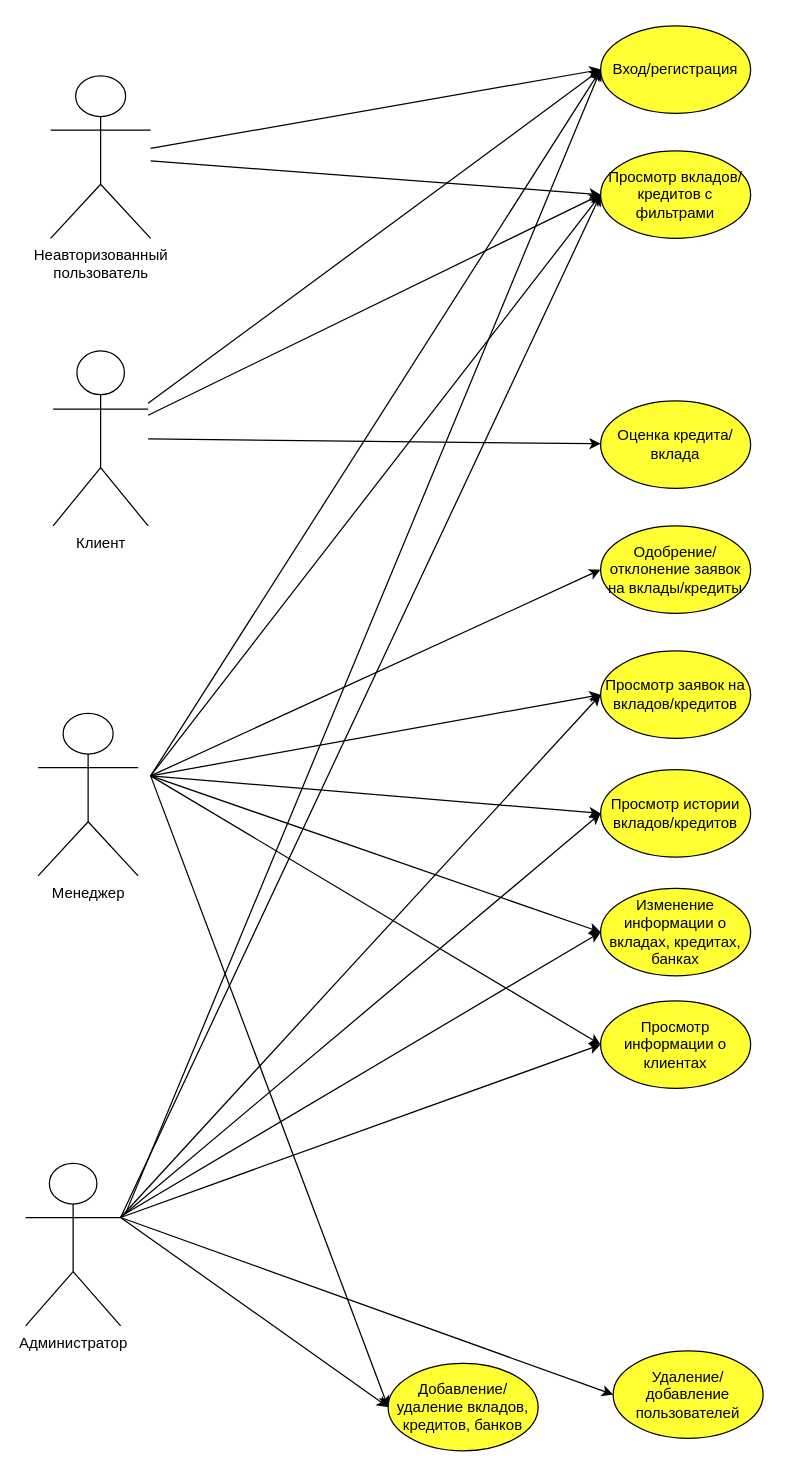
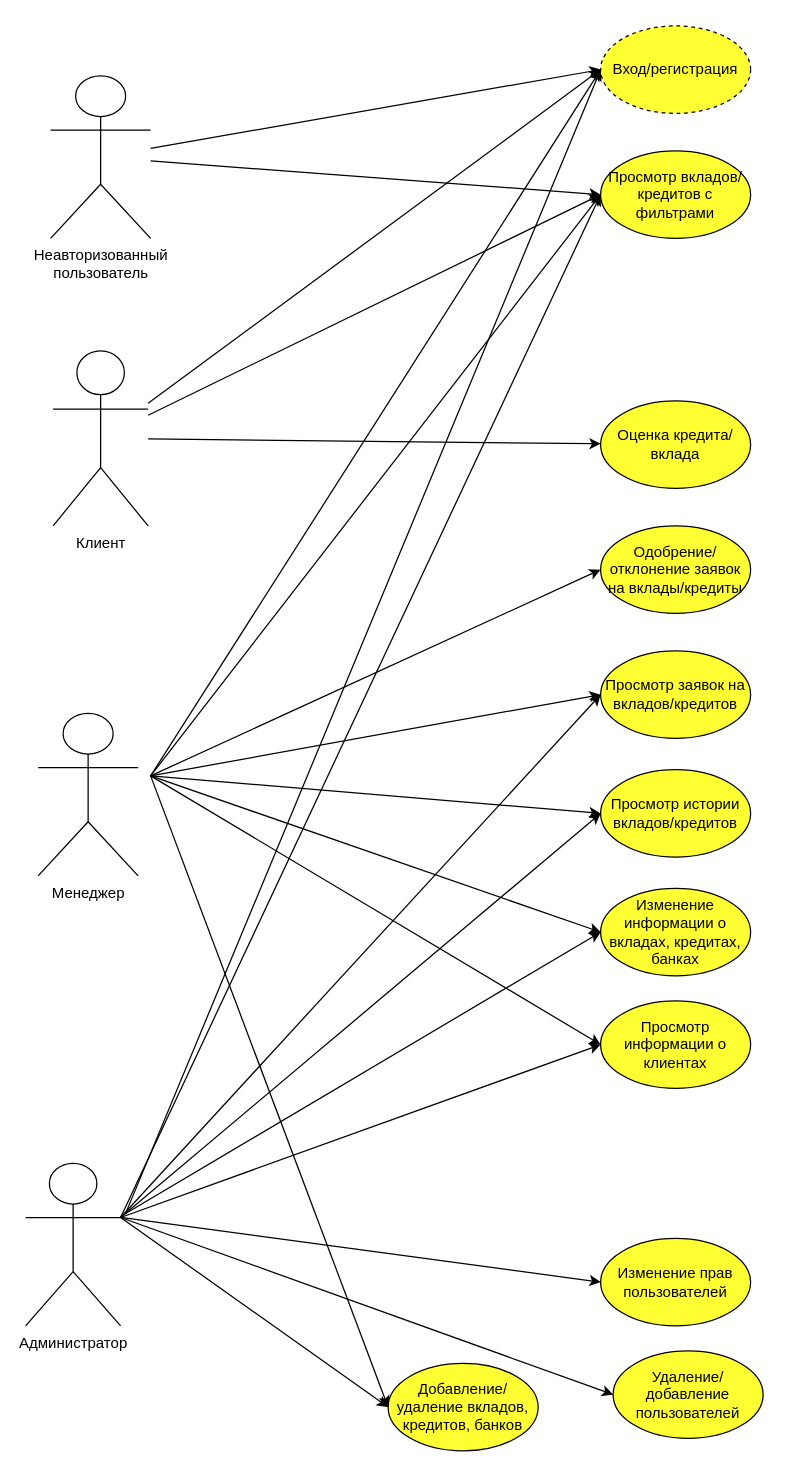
  <mxCell id="0" />
  <mxCell id="1" parent="0" />
  <mxCell id="2" value="Неавторизованный &lt;br&gt;пользователь" style="shape=umlActor;verticalLabelPosition=bottom;verticalAlign=top;html=1;outlineConnect=0;" parent="1" vertex="1"><mxGeometry x="40" y="60" width="80" height="130" as="geometry" /></mxCell>
  <mxCell id="3" value="Менеджер" style="shape=umlActor;verticalLabelPosition=bottom;verticalAlign=top;html=1;outlineConnect=0;" parent="1" vertex="1"><mxGeometry x="30" y="570" width="80" height="130" as="geometry" /></mxCell>
  <mxCell id="4" value="Администратор" style="shape=umlActor;verticalLabelPosition=bottom;verticalAlign=top;html=1;outlineConnect=0;" parent="1" vertex="1"><mxGeometry x="20" y="930" width="76" height="130" as="geometry" /></mxCell>
  <mxCell id="5" value="Клиент" style="shape=umlActor;verticalLabelPosition=bottom;verticalAlign=top;html=1;outlineConnect=0;" parent="1" vertex="1"><mxGeometry x="42" y="280" width="76" height="140" as="geometry" /></mxCell>
- <mxCell id="6" value="Вход/регистрация" style="ellipse;whiteSpace=wrap;html=1;fillColor=#FFFF33;" parent="1" vertex="1"><mxGeometry x="480" y="20" width="120" height="70" as="geometry" /></mxCell>
+ <mxCell id="6" value="Вход/регистрация" style="ellipse;whiteSpace=wrap;html=1;fillColor=#FFFF33;dashed=1;" parent="1" vertex="1"><mxGeometry x="480" y="20" width="120" height="70" as="geometry" /></mxCell>
  <mxCell id="7" value="Просмотр вкладов/кредитов с фильтрами" style="ellipse;whiteSpace=wrap;html=1;fillColor=#FFFF33;" parent="1" vertex="1"><mxGeometry x="480" y="120" width="120" height="70" as="geometry" /></mxCell>
  <mxCell id="8" value="Одобрение/отклонение заявок на вклады/кредиты" style="ellipse;whiteSpace=wrap;html=1;fillColor=#FFFF33;" vertex="1" parent="1"><mxGeometry x="480" y="420" width="120" height="70" as="geometry" /></mxCell>
  <mxCell id="9" value="Просмотр заявок на вкладов/кредитов" style="ellipse;whiteSpace=wrap;html=1;fillColor=#FFFF33;" vertex="1" parent="1"><mxGeometry x="480" y="520" width="120" height="70" as="geometry" /></mxCell>
  <mxCell id="10" value="Просмотр истории вкладов/кредитов" style="ellipse;whiteSpace=wrap;html=1;fillColor=#FFFF33;" vertex="1" parent="1"><mxGeometry x="480" y="615" width="120" height="70" as="geometry" /></mxCell>
  <mxCell id="11" value="Изменение информации о вкладах, кредитах, банках" style="ellipse;whiteSpace=wrap;html=1;fillColor=#FFFF33;" vertex="1" parent="1"><mxGeometry x="480" y="710" width="120" height="70" as="geometry" /></mxCell>
  <mxCell id="12" value="Просмотр информации о клиентах" style="ellipse;whiteSpace=wrap;html=1;fillColor=#FFFF33;" vertex="1" parent="1"><mxGeometry x="480" y="800" width="120" height="70" as="geometry" /></mxCell>
+ <mxCell id="13" value="Изменение прав пользователей" style="ellipse;whiteSpace=wrap;html=1;fillColor=#FFFF33;" vertex="1" parent="1"><mxGeometry x="480" y="990" width="120" height="70" as="geometry" /></mxCell>
  <mxCell id="14" value="Удаление/добавление пользователей" style="ellipse;whiteSpace=wrap;html=1;fillColor=#FFFF33;" vertex="1" parent="1"><mxGeometry x="490" y="1080" width="120" height="70" as="geometry" /></mxCell>
  <mxCell id="15" value="Оценка кредита/вклада" style="ellipse;whiteSpace=wrap;html=1;fillColor=#FFFF33;" vertex="1" parent="1"><mxGeometry x="480" y="320" width="120" height="70" as="geometry" /></mxCell>
  <mxCell id="16" value="" style="endArrow=classic;html=1;rounded=0;entryX=0;entryY=0.5;entryDx=0;entryDy=0;" edge="1" parent="1" source="2" target="6"><mxGeometry width="50" height="50" relative="1" as="geometry"><mxPoint x="240" y="110" as="sourcePoint" /><mxPoint x="290" y="60" as="targetPoint" /></mxGeometry></mxCell>
  <mxCell id="17" value="" style="endArrow=classic;html=1;rounded=0;entryX=0;entryY=0.5;entryDx=0;entryDy=0;" edge="1" parent="1" source="2" target="7"><mxGeometry width="50" height="50" relative="1" as="geometry"><mxPoint x="330" y="400" as="sourcePoint" /><mxPoint x="380" y="350" as="targetPoint" /></mxGeometry></mxCell>
  <mxCell id="18" value="" style="endArrow=classic;html=1;rounded=0;entryX=0;entryY=0.5;entryDx=0;entryDy=0;" edge="1" parent="1" source="5" target="6"><mxGeometry width="50" height="50" relative="1" as="geometry"><mxPoint x="340" y="300" as="sourcePoint" /><mxPoint x="380" y="340" as="targetPoint" /></mxGeometry></mxCell>
  <mxCell id="19" value="" style="endArrow=classic;html=1;rounded=0;entryX=0;entryY=0.5;entryDx=0;entryDy=0;" edge="1" parent="1" source="5" target="7"><mxGeometry width="50" height="50" relative="1" as="geometry"><mxPoint x="350" y="300" as="sourcePoint" /><mxPoint x="380" y="340" as="targetPoint" /></mxGeometry></mxCell>
  <mxCell id="20" value="" style="endArrow=classic;html=1;rounded=0;entryX=0;entryY=0.5;entryDx=0;entryDy=0;" edge="1" parent="1" target="8"><mxGeometry width="50" height="50" relative="1" as="geometry"><mxPoint x="120" y="620" as="sourcePoint" /><mxPoint x="210" y="580" as="targetPoint" /></mxGeometry></mxCell>
  <mxCell id="21" value="" style="endArrow=classic;html=1;rounded=0;entryX=0;entryY=0.5;entryDx=0;entryDy=0;" edge="1" parent="1" target="9"><mxGeometry width="50" height="50" relative="1" as="geometry"><mxPoint x="120" y="620" as="sourcePoint" /><mxPoint x="380" y="430" as="targetPoint" /></mxGeometry></mxCell>
  <mxCell id="22" value="" style="endArrow=classic;html=1;rounded=0;entryX=0;entryY=0.5;entryDx=0;entryDy=0;" edge="1" parent="1" target="10"><mxGeometry width="50" height="50" relative="1" as="geometry"><mxPoint x="120" y="620" as="sourcePoint" /><mxPoint x="380" y="430" as="targetPoint" /></mxGeometry></mxCell>
  <mxCell id="23" value="" style="endArrow=classic;html=1;rounded=0;entryX=0;entryY=0.5;entryDx=0;entryDy=0;" edge="1" parent="1" target="11"><mxGeometry width="50" height="50" relative="1" as="geometry"><mxPoint x="120" y="620" as="sourcePoint" /><mxPoint x="380" y="630" as="targetPoint" /></mxGeometry></mxCell>
  <mxCell id="24" value="" style="endArrow=classic;html=1;rounded=0;" edge="1" parent="1" source="5" target="15"><mxGeometry width="50" height="50" relative="1" as="geometry"><mxPoint x="260" y="340" as="sourcePoint" /><mxPoint x="380" y="190" as="targetPoint" /></mxGeometry></mxCell>
+ <mxCell id="25" value="" style="endArrow=classic;html=1;rounded=0;entryX=0;entryY=0.5;entryDx=0;entryDy=0;exitX=1;exitY=0.333;exitDx=0;exitDy=0;exitPerimeter=0;" edge="1" parent="1" source="4" target="13"><mxGeometry width="50" height="50" relative="1" as="geometry"><mxPoint x="240" y="990" as="sourcePoint" /><mxPoint x="380" y="910" as="targetPoint" /></mxGeometry></mxCell>
  <mxCell id="26" value="" style="endArrow=classic;html=1;rounded=0;entryX=0;entryY=0.5;entryDx=0;entryDy=0;exitX=1;exitY=0.333;exitDx=0;exitDy=0;exitPerimeter=0;" edge="1" parent="1" source="4" target="14"><mxGeometry width="50" height="50" relative="1" as="geometry"><mxPoint x="240" y="990" as="sourcePoint" /><mxPoint x="380" y="910" as="targetPoint" /></mxGeometry></mxCell>
  <mxCell id="27" value="" style="endArrow=classic;html=1;rounded=0;entryX=0;entryY=0.5;entryDx=0;entryDy=0;" edge="1" parent="1" target="12"><mxGeometry width="50" height="50" relative="1" as="geometry"><mxPoint x="120" y="620" as="sourcePoint" /><mxPoint x="380" y="820" as="targetPoint" /></mxGeometry></mxCell>
  <mxCell id="28" value="" style="endArrow=classic;html=1;rounded=0;entryX=0;entryY=0.5;entryDx=0;entryDy=0;exitX=1;exitY=0.333;exitDx=0;exitDy=0;exitPerimeter=0;" edge="1" parent="1" source="4" target="12"><mxGeometry width="50" height="50" relative="1" as="geometry"><mxPoint x="240" y="990" as="sourcePoint" /><mxPoint x="380" y="820" as="targetPoint" /></mxGeometry></mxCell>
  <mxCell id="29" value="" style="endArrow=classic;html=1;rounded=0;entryX=0;entryY=0.5;entryDx=0;entryDy=0;" edge="1" parent="1" source="4" target="11"><mxGeometry width="50" height="50" relative="1" as="geometry"><mxPoint x="240" y="990" as="sourcePoint" /><mxPoint x="380" y="820" as="targetPoint" /></mxGeometry></mxCell>
  <mxCell id="30" value="" style="endArrow=classic;html=1;rounded=0;entryX=0;entryY=0.5;entryDx=0;entryDy=0;exitX=1;exitY=0.333;exitDx=0;exitDy=0;exitPerimeter=0;" edge="1" parent="1" source="4" target="7"><mxGeometry width="50" height="50" relative="1" as="geometry"><mxPoint x="240" y="990" as="sourcePoint" /><mxPoint x="380" y="820" as="targetPoint" /></mxGeometry></mxCell>
  <mxCell id="31" value="" style="endArrow=classic;html=1;rounded=0;entryX=0;entryY=0.5;entryDx=0;entryDy=0;" edge="1" parent="1" target="7"><mxGeometry width="50" height="50" relative="1" as="geometry"><mxPoint x="120" y="620" as="sourcePoint" /><mxPoint x="380" y="550" as="targetPoint" /></mxGeometry></mxCell>
  <mxCell id="32" value="" style="endArrow=classic;html=1;rounded=0;entryX=0;entryY=0.5;entryDx=0;entryDy=0;" edge="1" parent="1" target="6"><mxGeometry width="50" height="50" relative="1" as="geometry"><mxPoint x="120" y="620" as="sourcePoint" /><mxPoint x="380" y="440" as="targetPoint" /></mxGeometry></mxCell>
  <mxCell id="33" value="" style="endArrow=classic;html=1;rounded=0;entryX=0;entryY=0.5;entryDx=0;entryDy=0;" edge="1" parent="1" target="6"><mxGeometry width="50" height="50" relative="1" as="geometry"><mxPoint x="100" y="970" as="sourcePoint" /><mxPoint x="380" y="650" as="targetPoint" /></mxGeometry></mxCell>
  <mxCell id="34" value="" style="endArrow=classic;html=1;rounded=0;entryX=0;entryY=0.5;entryDx=0;entryDy=0;exitX=1;exitY=0.333;exitDx=0;exitDy=0;exitPerimeter=0;" edge="1" parent="1" source="4" target="9"><mxGeometry width="50" height="50" relative="1" as="geometry"><mxPoint x="240" y="991" as="sourcePoint" /><mxPoint x="380" y="570" as="targetPoint" /></mxGeometry></mxCell>
  <mxCell id="35" value="Добавление/удаление вкладов, кредитов, банков" style="ellipse;whiteSpace=wrap;html=1;fillColor=#FFFF33;" vertex="1" parent="1"><mxGeometry x="310" y="1090" width="120" height="70" as="geometry" /></mxCell>
  <mxCell id="36" value="" style="endArrow=classic;html=1;rounded=0;exitX=1;exitY=0.333;exitDx=0;exitDy=0;exitPerimeter=0;entryX=0;entryY=0.5;entryDx=0;entryDy=0;" edge="1" parent="1" source="4" target="35"><mxGeometry width="50" height="50" relative="1" as="geometry"><mxPoint x="330" y="1020" as="sourcePoint" /><mxPoint x="380" y="970" as="targetPoint" /></mxGeometry></mxCell>
  <mxCell id="37" value="" style="endArrow=classic;html=1;rounded=0;entryX=0;entryY=0.5;entryDx=0;entryDy=0;" edge="1" parent="1" target="35"><mxGeometry width="50" height="50" relative="1" as="geometry"><mxPoint x="120" y="620" as="sourcePoint" /><mxPoint x="380" y="970" as="targetPoint" /></mxGeometry></mxCell>
  <mxCell id="38" value="" style="endArrow=classic;html=1;rounded=0;exitX=1;exitY=0.333;exitDx=0;exitDy=0;exitPerimeter=0;entryX=0;entryY=0.5;entryDx=0;entryDy=0;" edge="1" parent="1" source="4" target="10"><mxGeometry width="50" height="50" relative="1" as="geometry"><mxPoint x="330" y="720" as="sourcePoint" /><mxPoint x="380" y="670" as="targetPoint" /></mxGeometry></mxCell>
